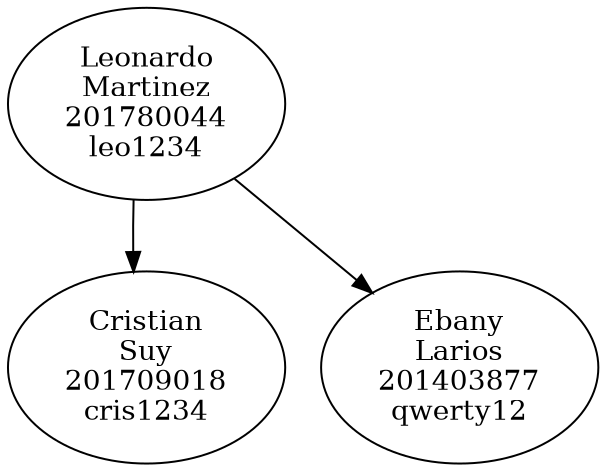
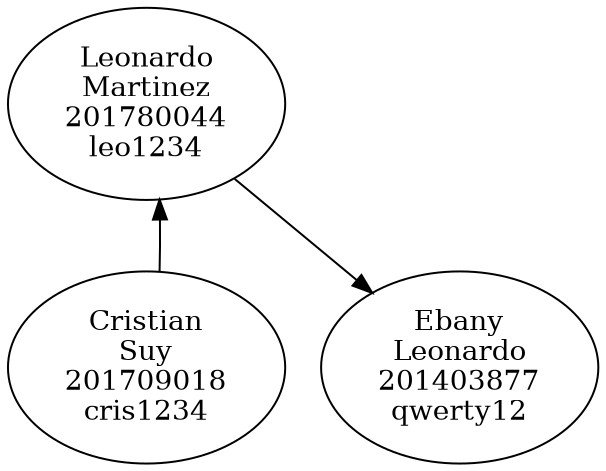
  digraph {
    n1 [label="Leonardo\nMartinez\n201780044\nleo1234"]
    n2 [label="Cristian\nSuy\n201709018\ncris1234"]
-   n3 [label="Ebany\nLarios\n201403877\nqwerty12"]
-   n1 -> n2
+   n3 [label="Ebany\nLeonardo\n201403877\nqwerty12"]
+   n2 -> n1
    n1 -> n3
  }
